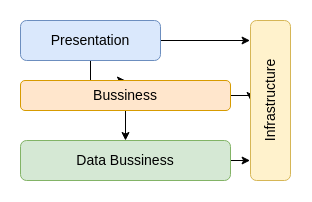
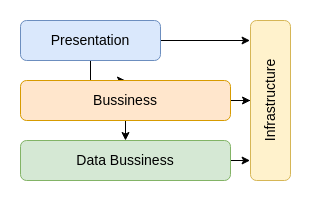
  <mxCell id="0" />
  <mxCell id="1" parent="0" />
  <mxCell id="2" style="edgeStyle=orthogonalEdgeStyle;rounded=0;orthogonalLoop=1;jettySize=auto;html=1;exitX=0.5;exitY=1;exitDx=0;exitDy=0;entryX=0.5;entryY=0;entryDx=0;entryDy=0;" parent="1" source="4" target="7" edge="1"><mxGeometry relative="1" as="geometry" /></mxCell>
  <mxCell id="3" style="edgeStyle=orthogonalEdgeStyle;rounded=0;orthogonalLoop=1;jettySize=auto;html=1;exitX=1;exitY=0.5;exitDx=0;exitDy=0;entryX=-0.011;entryY=0.125;entryDx=0;entryDy=0;entryPerimeter=0;" edge="1" parent="1" source="4" target="10"><mxGeometry relative="1" as="geometry" /></mxCell>
  <mxCell id="4" value="&lt;font style=&quot;font-size: 14px&quot;&gt;Presentation&lt;/font&gt;" style="rounded=1;whiteSpace=wrap;html=1;fillColor=#dae8fc;strokeColor=#6c8ebf;" parent="1" vertex="1"><mxGeometry x="20" y="20" width="140" height="40" as="geometry" /></mxCell>
  <mxCell id="5" style="edgeStyle=orthogonalEdgeStyle;orthogonalLoop=1;jettySize=auto;html=1;exitX=0.5;exitY=1;exitDx=0;exitDy=0;entryX=0.5;entryY=0;entryDx=0;entryDy=0;rounded=1;shadow=0;" parent="1" source="7" target="9" edge="1"><mxGeometry relative="1" as="geometry" /></mxCell>
  <mxCell id="6" style="edgeStyle=orthogonalEdgeStyle;rounded=0;orthogonalLoop=1;jettySize=auto;html=1;entryX=0;entryY=0.5;entryDx=0;entryDy=0;" edge="1" parent="1" source="7" target="10"><mxGeometry relative="1" as="geometry" /></mxCell>
- <mxCell id="7" value="&lt;font style=&quot;font-size: 14px&quot;&gt;Bussiness&lt;/font&gt;" style="rounded=1;whiteSpace=wrap;html=1;fillColor=#ffe6cc;strokeColor=#d79b00;" parent="1" vertex="1"><mxGeometry x="20" y="80" width="210" height="30" as="geometry" /></mxCell>
+ <mxCell id="7" value="&lt;font style=&quot;font-size: 14px&quot;&gt;Bussiness&lt;/font&gt;" style="rounded=1;whiteSpace=wrap;html=1;fillColor=#ffe6cc;strokeColor=#d79b00;" parent="1" vertex="1"><mxGeometry x="20" y="80" width="210" height="40" as="geometry" /></mxCell>
  <mxCell id="8" style="edgeStyle=orthogonalEdgeStyle;rounded=0;orthogonalLoop=1;jettySize=auto;html=1;exitX=1;exitY=0.5;exitDx=0;exitDy=0;entryX=-0.011;entryY=0.872;entryDx=0;entryDy=0;entryPerimeter=0;" edge="1" parent="1" source="9" target="10"><mxGeometry relative="1" as="geometry" /></mxCell>
  <mxCell id="9" value="&lt;font style=&quot;font-size: 14px&quot;&gt;Data Bussiness&lt;/font&gt;" style="rounded=1;whiteSpace=wrap;html=1;fillColor=#d5e8d4;strokeColor=#82b366;" parent="1" vertex="1"><mxGeometry x="20" y="140" width="210" height="40" as="geometry" /></mxCell>
  <mxCell id="10" value="" style="rounded=1;whiteSpace=wrap;html=1;fillColor=#fff2cc;strokeColor=#d6b656;" vertex="1" parent="1"><mxGeometry x="250" y="20" width="40" height="160" as="geometry" /></mxCell>
  <mxCell id="11" value="&lt;span style=&quot;font-size: 14px&quot;&gt;Infrastructure&lt;/span&gt;" style="text;html=1;strokeColor=none;fillColor=none;align=center;verticalAlign=middle;whiteSpace=wrap;rounded=0;rotation=-90;" vertex="1" parent="1"><mxGeometry x="250" y="90" width="40" height="20" as="geometry" /></mxCell>
